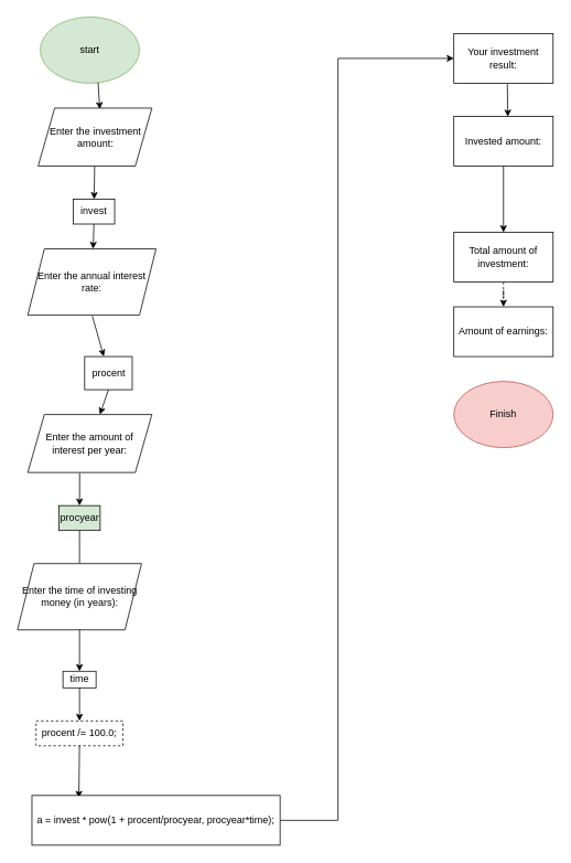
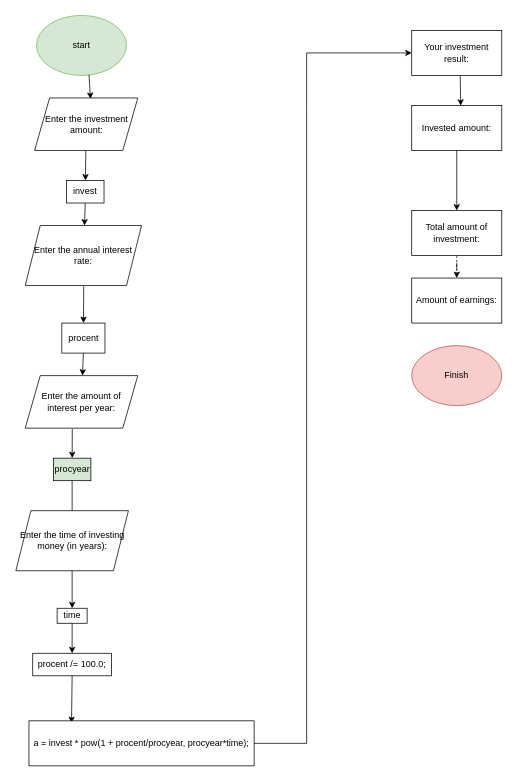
  <mxCell id="0" />
  <mxCell id="1" parent="0" />
  <mxCell id="2" value="start" style="ellipse;whiteSpace=wrap;html=1;fillColor=#d5e8d4;strokeColor=#82b366;" vertex="1" parent="1"><mxGeometry x="48" y="20" width="120" height="80" as="geometry" /></mxCell>
  <mxCell id="3" value="" style="endArrow=classic;html=1;rounded=0;exitX=0.583;exitY=0.988;exitDx=0;exitDy=0;exitPerimeter=0;entryX=0.542;entryY=0.019;entryDx=0;entryDy=0;entryPerimeter=0;" edge="1" parent="1" source="2" target="8"><mxGeometry width="50" height="50" relative="1" as="geometry"><mxPoint x="288" y="140" as="sourcePoint" /><mxPoint x="95.761" y="140" as="targetPoint" /></mxGeometry></mxCell>
  <mxCell id="4" value="" style="endArrow=classic;html=1;rounded=0;" edge="1" parent="1" source="8" target="5"><mxGeometry width="50" height="50" relative="1" as="geometry"><mxPoint x="77.78" y="200.84" as="sourcePoint" /><mxPoint x="318" y="190" as="targetPoint" /></mxGeometry></mxCell>
  <mxCell id="5" value="invest" style="rounded=0;whiteSpace=wrap;html=1;" vertex="1" parent="1"><mxGeometry x="88" y="240" width="50" height="30" as="geometry" /></mxCell>
  <mxCell id="6" value="Enter the annual interest rate:" style="shape=parallelogram;perimeter=parallelogramPerimeter;whiteSpace=wrap;html=1;fixedSize=1;" vertex="1" parent="1"><mxGeometry x="33" y="300" width="155" height="80" as="geometry" /></mxCell>
  <mxCell id="7" value="" style="endArrow=classic;html=1;rounded=0;exitX=0.5;exitY=1;exitDx=0;exitDy=0;" edge="1" parent="1" source="5" target="6"><mxGeometry width="50" height="50" relative="1" as="geometry"><mxPoint x="268" y="240" as="sourcePoint" /><mxPoint x="318" y="190" as="targetPoint" /></mxGeometry></mxCell>
  <mxCell id="8" value="Enter the investment amount:" style="shape=parallelogram;perimeter=parallelogramPerimeter;whiteSpace=wrap;html=1;fixedSize=1;" vertex="1" parent="1"><mxGeometry x="45.5" y="130" width="137.5" height="70" as="geometry" /></mxCell>
  <mxCell id="9" value="" style="endArrow=classic;html=1;rounded=0;" edge="1" parent="1" target="10"><mxGeometry width="50" height="50" relative="1" as="geometry"><mxPoint x="111" y="381" as="sourcePoint" /><mxPoint x="98" y="430" as="targetPoint" /></mxGeometry></mxCell>
- <mxCell id="10" value="procent" style="rounded=0;whiteSpace=wrap;html=1;" vertex="1" parent="1"><mxGeometry x="101.75" y="430" width="57.5" height="40" as="geometry" /></mxCell>
+ <mxCell id="10" value="procent" style="rounded=0;whiteSpace=wrap;html=1;" vertex="1" parent="1"><mxGeometry x="81.75" y="430" width="57.5" height="40" as="geometry" /></mxCell>
  <mxCell id="11" value="" style="endArrow=classic;html=1;rounded=0;exitX=0.5;exitY=1;exitDx=0;exitDy=0;" edge="1" parent="1" source="10" target="12"><mxGeometry width="50" height="50" relative="1" as="geometry"><mxPoint x="128" y="500" as="sourcePoint" /><mxPoint x="98" y="510" as="targetPoint" /></mxGeometry></mxCell>
  <mxCell id="12" value="Enter the amount of interest per year:" style="shape=parallelogram;perimeter=parallelogramPerimeter;whiteSpace=wrap;html=1;fixedSize=1;" vertex="1" parent="1"><mxGeometry x="33" y="500" width="150" height="70" as="geometry" /></mxCell>
  <mxCell id="13" value="" style="endArrow=classic;html=1;rounded=0;exitX=0.418;exitY=1.012;exitDx=0;exitDy=0;exitPerimeter=0;" edge="1" parent="1" source="12" target="14"><mxGeometry width="50" height="50" relative="1" as="geometry"><mxPoint x="268" y="530" as="sourcePoint" /><mxPoint x="128" y="620" as="targetPoint" /></mxGeometry></mxCell>
  <mxCell id="14" value="procyear" style="rounded=0;whiteSpace=wrap;html=1;fillColor=#d5e8d4;" vertex="1" parent="1"><mxGeometry x="70.5" y="610" width="50" height="30" as="geometry" /></mxCell>
  <mxCell id="15" value="" style="endArrow=none;html=1;rounded=0;exitX=0.5;exitY=1;exitDx=0;exitDy=0;" edge="1" parent="1" source="14" target="16"><mxGeometry width="50" height="50" relative="1" as="geometry"><mxPoint x="98" y="690" as="sourcePoint" /><mxPoint x="108" y="680" as="targetPoint" /></mxGeometry></mxCell>
  <mxCell id="16" value="Enter the time of investing money (in years):" style="shape=parallelogram;perimeter=parallelogramPerimeter;whiteSpace=wrap;html=1;fixedSize=1;" vertex="1" parent="1"><mxGeometry x="20.5" y="680" width="150" height="80" as="geometry" /></mxCell>
  <mxCell id="17" value="" style="endArrow=classic;html=1;rounded=0;exitX=0.5;exitY=1;exitDx=0;exitDy=0;" edge="1" parent="1" source="16" target="18"><mxGeometry width="50" height="50" relative="1" as="geometry"><mxPoint x="98" y="800" as="sourcePoint" /><mxPoint x="128" y="810" as="targetPoint" /></mxGeometry></mxCell>
  <mxCell id="18" value="time" style="rounded=0;whiteSpace=wrap;html=1;" vertex="1" parent="1"><mxGeometry x="75.5" y="810" width="40" height="20" as="geometry" /></mxCell>
  <mxCell id="19" value="" style="endArrow=classic;html=1;rounded=0;exitX=0.5;exitY=1;exitDx=0;exitDy=0;" edge="1" parent="1" source="18" target="20"><mxGeometry width="50" height="50" relative="1" as="geometry"><mxPoint x="108" y="900" as="sourcePoint" /><mxPoint x="118" y="880" as="targetPoint" /></mxGeometry></mxCell>
- <mxCell id="20" value="procent /= 100.0;" style="rounded=0;whiteSpace=wrap;html=1;dashed=1;" vertex="1" parent="1"><mxGeometry x="43" y="870" width="105" height="30" as="geometry" /></mxCell>
+ <mxCell id="20" value="procent /= 100.0;" style="rounded=0;whiteSpace=wrap;html=1;" vertex="1" parent="1"><mxGeometry x="43" y="870" width="105" height="30" as="geometry" /></mxCell>
  <mxCell id="21" value="" style="endArrow=classic;html=1;rounded=0;exitX=0.5;exitY=1;exitDx=0;exitDy=0;entryX=0.189;entryY=0.05;entryDx=0;entryDy=0;entryPerimeter=0;" edge="1" parent="1" source="20" target="22"><mxGeometry width="50" height="50" relative="1" as="geometry"><mxPoint x="118" y="940" as="sourcePoint" /><mxPoint x="108" y="940" as="targetPoint" /></mxGeometry></mxCell>
  <mxCell id="22" value="a = invest * pow(1 + procent/procyear, procyear*time);" style="rounded=0;whiteSpace=wrap;html=1;" vertex="1" parent="1"><mxGeometry x="38" y="960" width="300" height="60" as="geometry" /></mxCell>
  <mxCell id="23" value="Your investment result:" style="rounded=0;whiteSpace=wrap;html=1;" vertex="1" parent="1"><mxGeometry x="548" y="40" width="120" height="60" as="geometry" /></mxCell>
  <mxCell id="24" value="" style="endArrow=classic;html=1;rounded=0;entryX=0;entryY=0.5;entryDx=0;entryDy=0;" edge="1" parent="1" source="22" target="23"><mxGeometry width="50" height="50" relative="1" as="geometry"><mxPoint x="338" y="1040" as="sourcePoint" /><mxPoint x="408" y="60" as="targetPoint" /><Array as="points"><mxPoint x="408" y="990" /><mxPoint x="408" y="270" /><mxPoint x="408" y="140" /><mxPoint x="408" y="70" /></Array></mxGeometry></mxCell>
  <mxCell id="25" value="" style="endArrow=classic;html=1;rounded=0;exitX=0.539;exitY=1.017;exitDx=0;exitDy=0;exitPerimeter=0;entryX=0.544;entryY=0.006;entryDx=0;entryDy=0;entryPerimeter=0;" edge="1" parent="1" source="23" target="26"><mxGeometry width="50" height="50" relative="1" as="geometry"><mxPoint x="408" y="190" as="sourcePoint" /><mxPoint x="610.035" y="140" as="targetPoint" /></mxGeometry></mxCell>
  <mxCell id="26" value="Invested amount:" style="rounded=0;whiteSpace=wrap;html=1;" vertex="1" parent="1"><mxGeometry x="548" y="140" width="120" height="60" as="geometry" /></mxCell>
  <mxCell id="27" value="" style="endArrow=classic;html=1;rounded=0;exitX=0.5;exitY=1;exitDx=0;exitDy=0;" edge="1" parent="1" source="26" target="29"><mxGeometry width="50" height="50" relative="1" as="geometry"><mxPoint x="268" y="370" as="sourcePoint" /><mxPoint x="318" y="320" as="targetPoint" /></mxGeometry></mxCell>
  <mxCell id="28" style="edgeStyle=orthogonalEdgeStyle;rounded=0;orthogonalLoop=1;jettySize=auto;html=1;dashed=1;" edge="1" parent="1" source="29" target="30"><mxGeometry relative="1" as="geometry"><mxPoint x="608" y="400" as="targetPoint" /></mxGeometry></mxCell>
  <mxCell id="29" value="Total amount of investment:" style="rounded=0;whiteSpace=wrap;html=1;" vertex="1" parent="1"><mxGeometry x="548" y="280" width="120" height="60" as="geometry" /></mxCell>
  <mxCell id="30" value="Amount of earnings:" style="rounded=0;whiteSpace=wrap;html=1;" vertex="1" parent="1"><mxGeometry x="548" y="370" width="120" height="60" as="geometry" /></mxCell>
  <mxCell id="31" value="Finish" style="ellipse;whiteSpace=wrap;html=1;fillColor=#f8cecc;strokeColor=#b85450;" vertex="1" parent="1"><mxGeometry x="548" y="460" width="120" height="80" as="geometry" /></mxCell>
